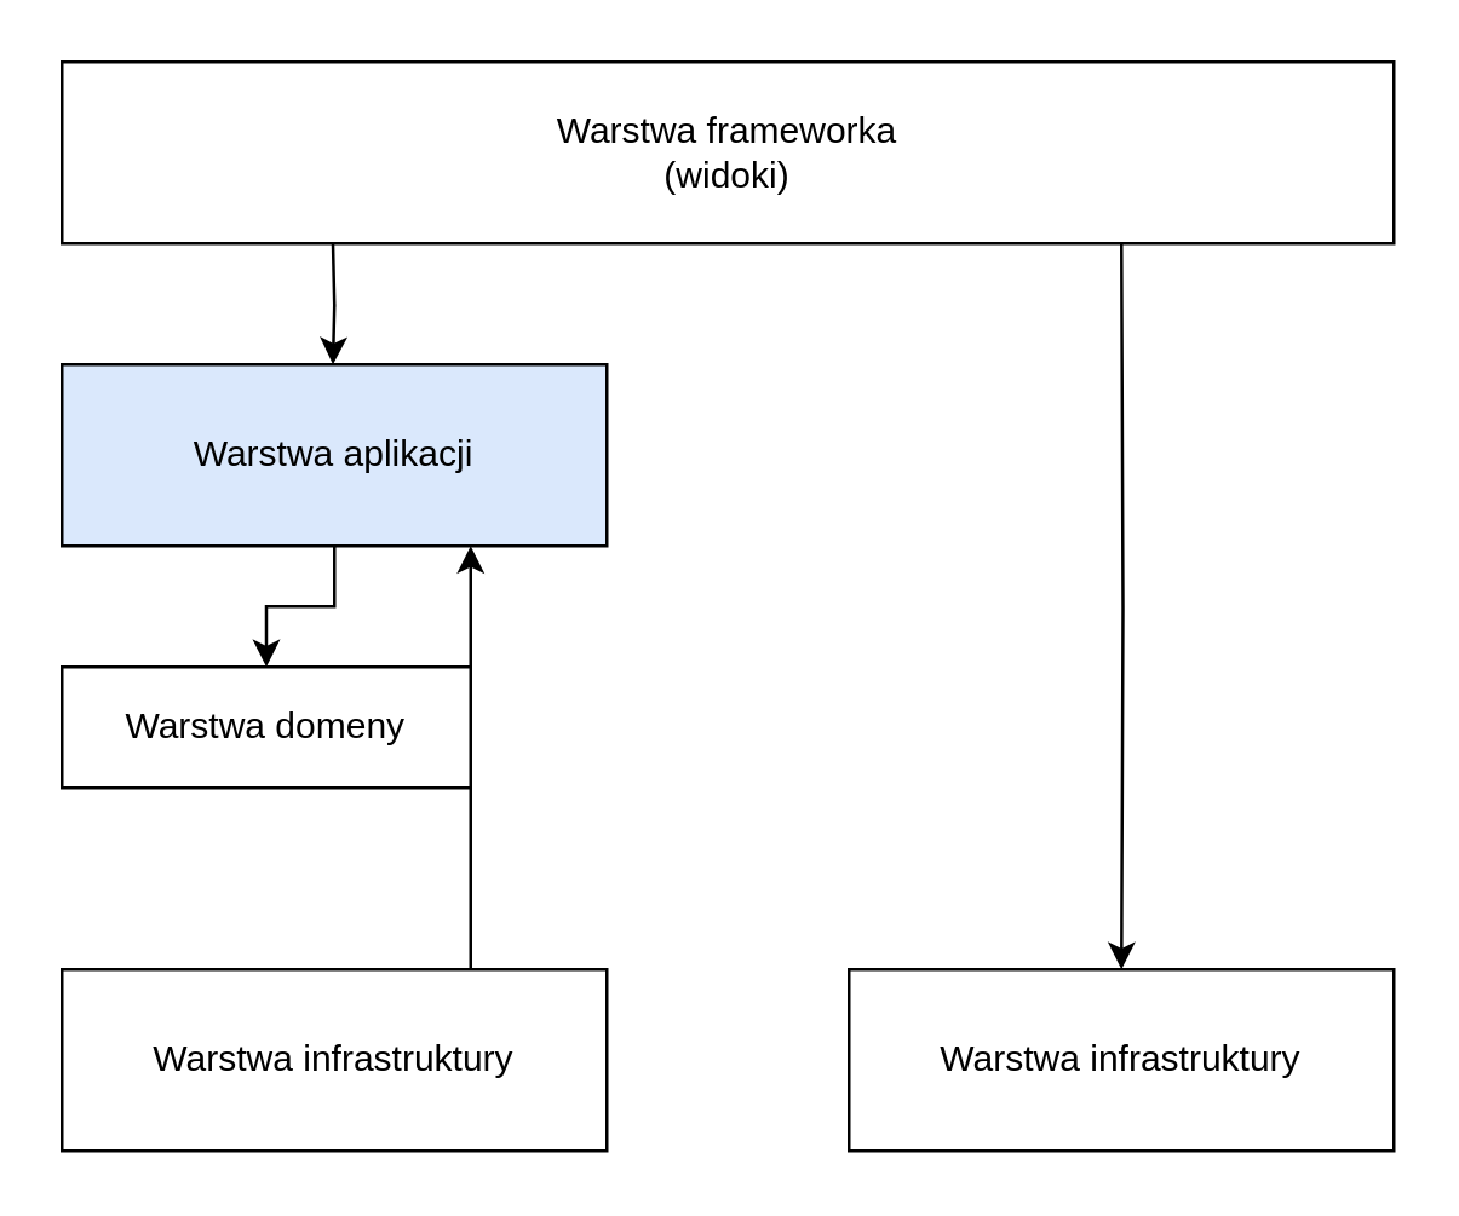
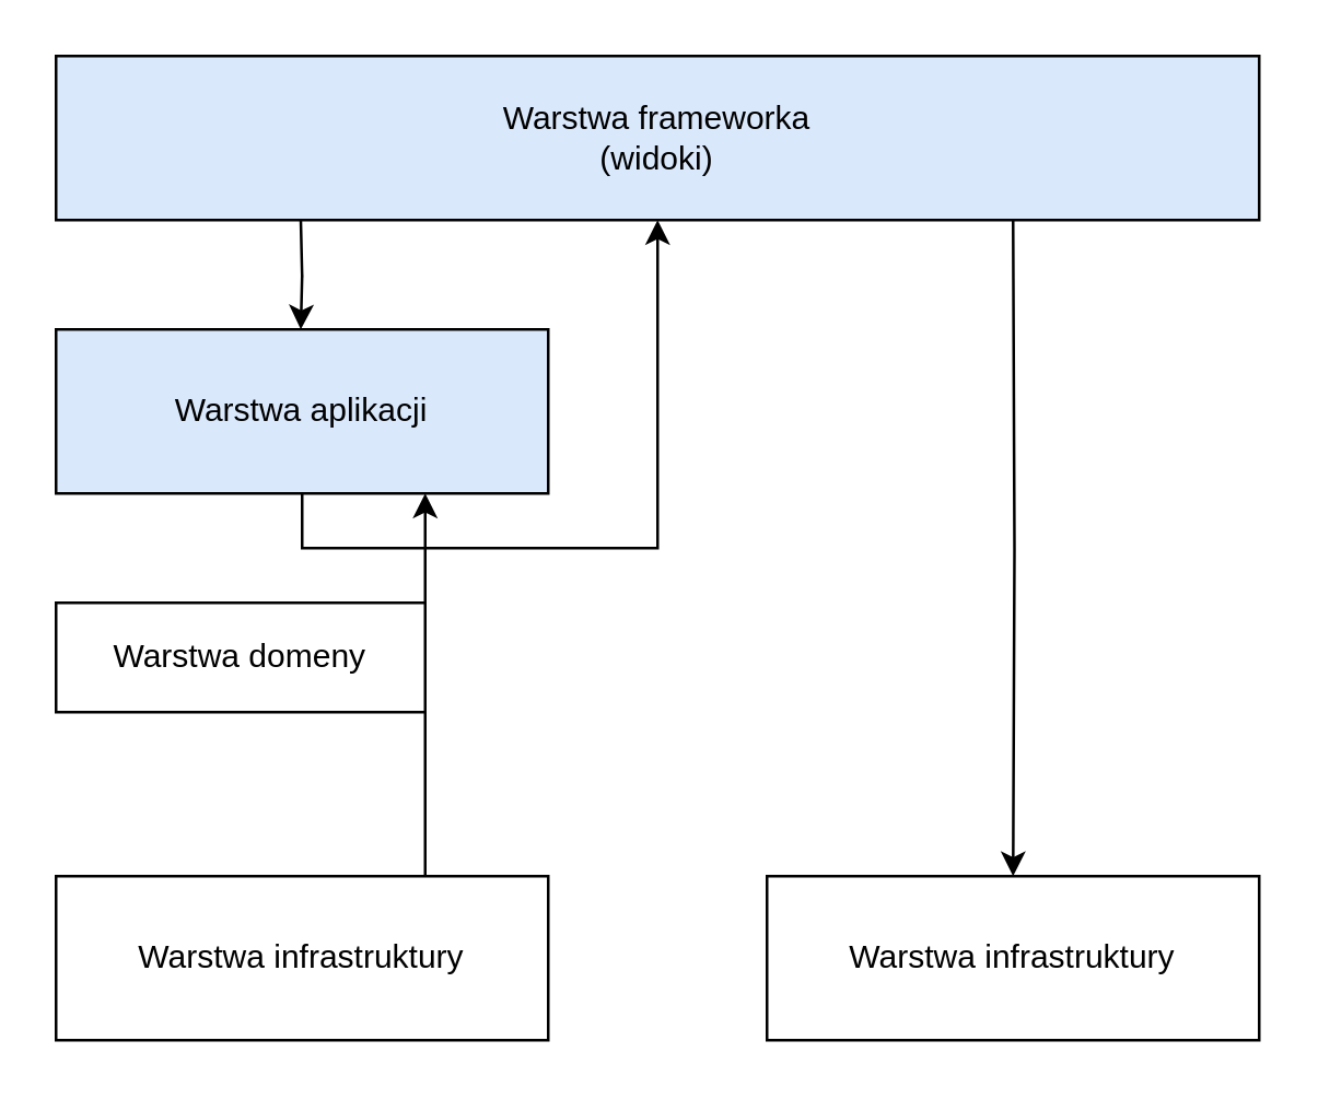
  <mxCell id="0" />
  <mxCell id="1" parent="0" />
- <mxCell id="2" value="&lt;div&gt;Warstwa frameworka&lt;/div&gt;&lt;div&gt;(widoki)&lt;/div&gt;" style="rounded=0;whiteSpace=wrap;html=1;shadow=0;comic=0;strokeWidth=1;fillColor=#ffffff;fontSize=12;align=center;strokeColor=#000000;" parent="1" vertex="1"><mxGeometry x="20" y="20" width="440" height="60" as="geometry" /></mxCell>
- <mxCell id="3" style="edgeStyle=orthogonalEdgeStyle;rounded=0;html=1;exitX=0.5;exitY=1;entryX=0.5;entryY=0;endArrow=classic;endFill=1;endSize=6;jettySize=auto;orthogonalLoop=1;strokeWidth=1;fontSize=12;" parent="1" source="4" target="6" edge="1"><mxGeometry relative="1" as="geometry" /></mxCell>
+ <mxCell id="2" value="&lt;div&gt;Warstwa frameworka&lt;/div&gt;&lt;div&gt;(widoki)&lt;/div&gt;" style="rounded=0;whiteSpace=wrap;html=1;shadow=0;comic=0;strokeWidth=1;fillColor=#dae8fc;fontSize=12;align=center;strokeColor=#000000;" parent="1" vertex="1"><mxGeometry x="20" y="20" width="440" height="60" as="geometry" /></mxCell>
+ <mxCell id="3" style="edgeStyle=orthogonalEdgeStyle;rounded=0;html=1;exitX=0.5;exitY=1;endArrow=classic;endFill=1;endSize=6;jettySize=auto;orthogonalLoop=1;strokeWidth=1;fontSize=12;" parent="1" source="4" target="2" edge="1"><mxGeometry relative="1" as="geometry" /></mxCell>
  <mxCell id="4" value="Warstwa aplikacji" style="rounded=0;whiteSpace=wrap;html=1;shadow=0;comic=0;strokeWidth=1;fillColor=#dae8fc;fontSize=12;align=center;strokeColor=#000000;" parent="1" vertex="1"><mxGeometry x="20" y="120" width="180" height="60" as="geometry" /></mxCell>
  <mxCell id="5" style="edgeStyle=orthogonalEdgeStyle;rounded=0;orthogonalLoop=1;jettySize=auto;html=1;exitX=0.75;exitY=0;exitDx=0;exitDy=0;entryX=0.75;entryY=1;entryDx=0;entryDy=0;fontFamily=Courier New;fontSize=11;startArrow=none;startFill=0;endArrow=classic;endFill=1;" parent="1" source="7" target="4" edge="1"><mxGeometry relative="1" as="geometry" /></mxCell>
  <mxCell id="6" value="Warstwa domeny" style="rounded=0;whiteSpace=wrap;html=1;shadow=0;comic=0;strokeWidth=1;fillColor=#ffffff;fontSize=12;align=center;strokeColor=#000000;" parent="1" vertex="1"><mxGeometry x="20" y="220" width="135" height="40" as="geometry" /></mxCell>
  <mxCell id="7" value="Warstwa infrastruktury" style="rounded=0;whiteSpace=wrap;html=1;shadow=0;comic=0;strokeWidth=1;fillColor=#ffffff;fontSize=12;align=center;strokeColor=#000000;" parent="1" vertex="1"><mxGeometry x="20" y="320" width="180" height="60" as="geometry" /></mxCell>
  <mxCell id="8" style="edgeStyle=orthogonalEdgeStyle;rounded=0;html=1;exitX=0.5;exitY=1;entryX=0.5;entryY=0;endArrow=classic;endFill=1;endSize=6;jettySize=auto;orthogonalLoop=1;strokeWidth=1;fontSize=12;entryDx=0;entryDy=0;" parent="1" target="10" edge="1"><mxGeometry relative="1" as="geometry"><mxPoint x="370" y="80" as="sourcePoint" /><mxPoint x="370" y="120" as="targetPoint" /></mxGeometry></mxCell>
  <mxCell id="9" style="edgeStyle=orthogonalEdgeStyle;rounded=0;html=1;exitX=0.5;exitY=1;entryX=0.5;entryY=0;endArrow=classic;endFill=1;endSize=6;jettySize=auto;orthogonalLoop=1;strokeWidth=1;fontSize=12;" parent="1" edge="1"><mxGeometry relative="1" as="geometry"><mxPoint x="109.5" y="80" as="sourcePoint" /><mxPoint x="109.5" y="120" as="targetPoint" /></mxGeometry></mxCell>
  <mxCell id="10" value="Warstwa infrastruktury" style="rounded=0;whiteSpace=wrap;html=1;shadow=0;comic=0;strokeWidth=1;fillColor=#ffffff;fontSize=12;align=center;strokeColor=#000000;" parent="1" vertex="1"><mxGeometry x="280" y="320" width="180" height="60" as="geometry" /></mxCell>
